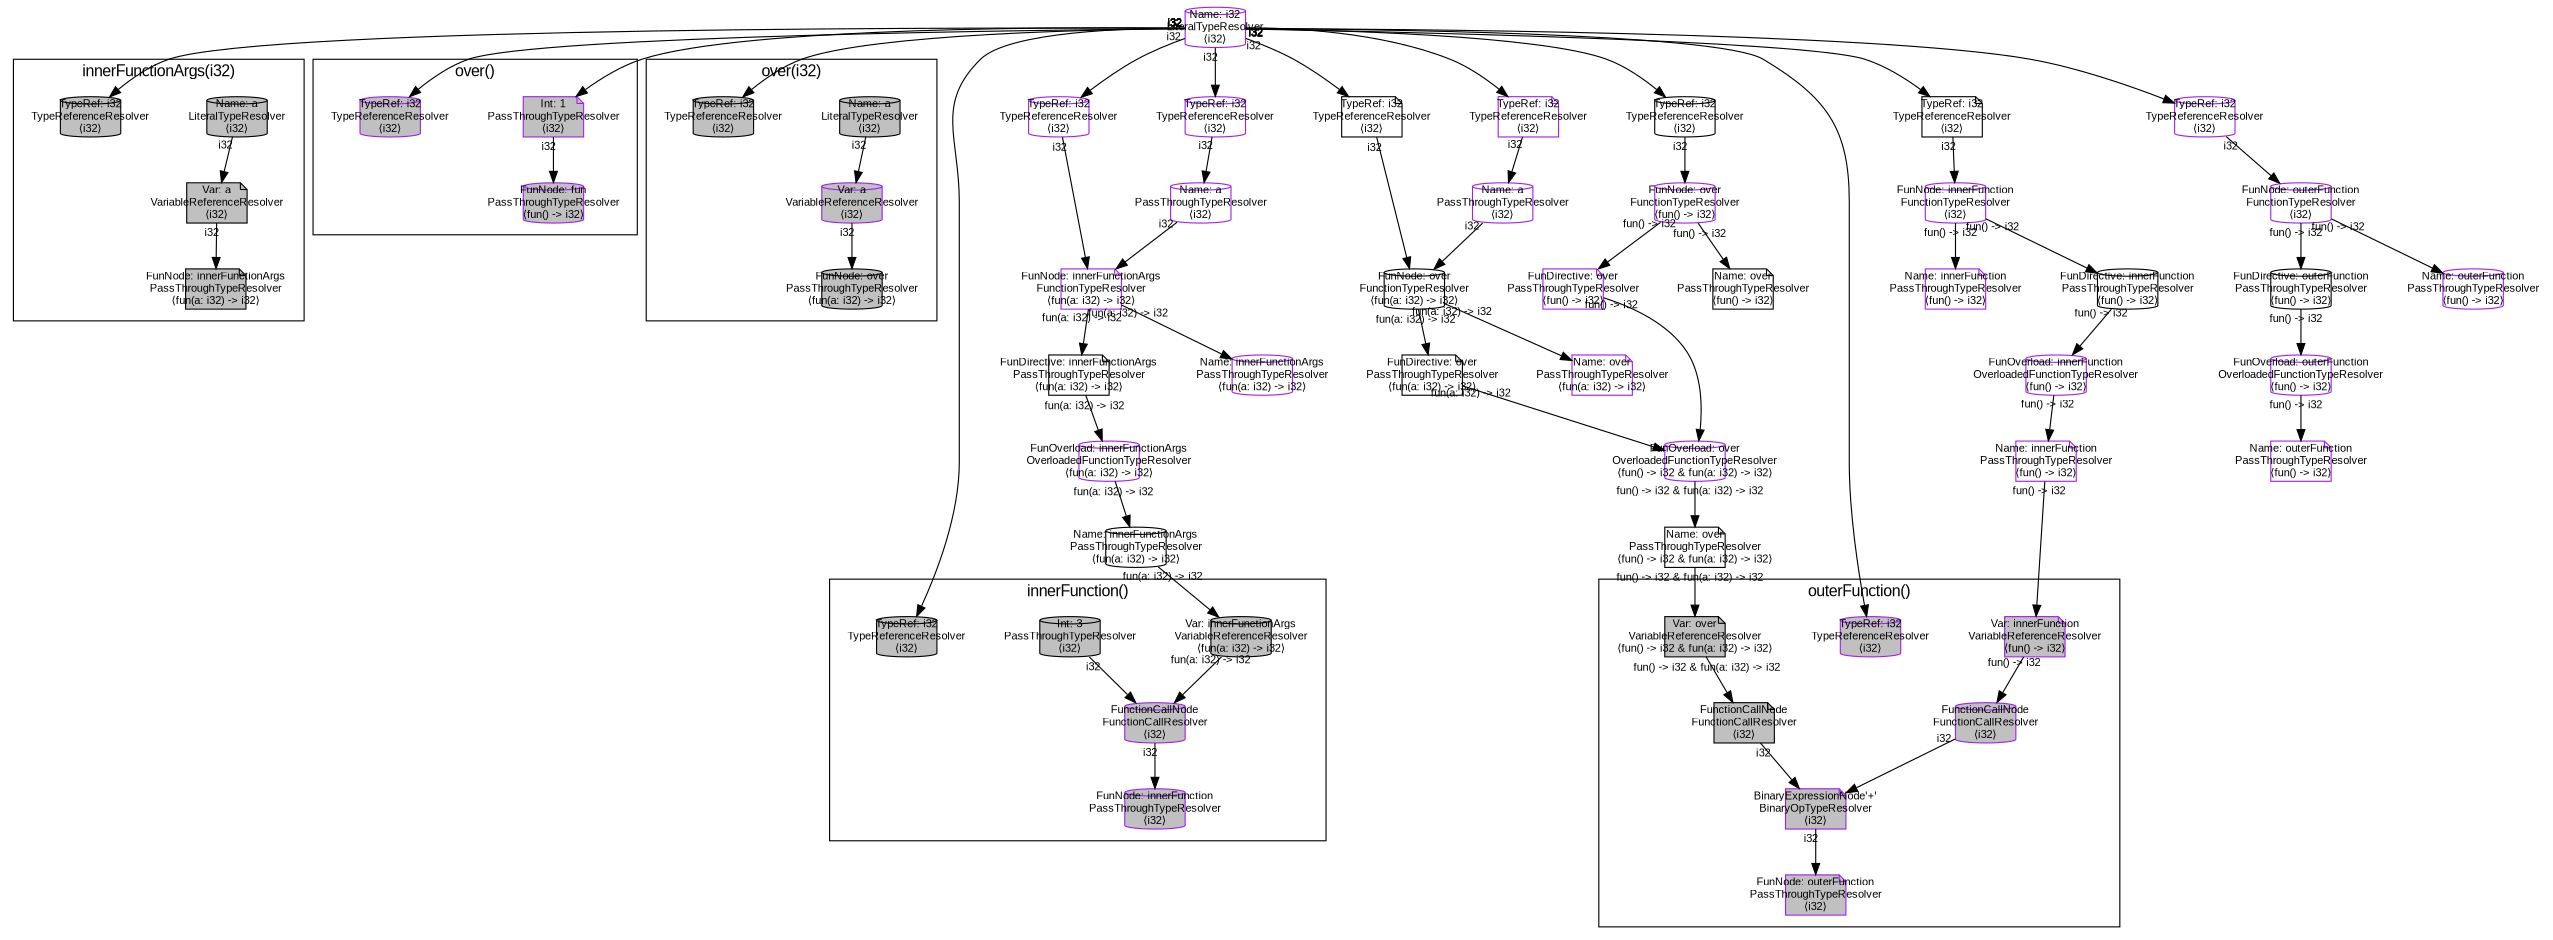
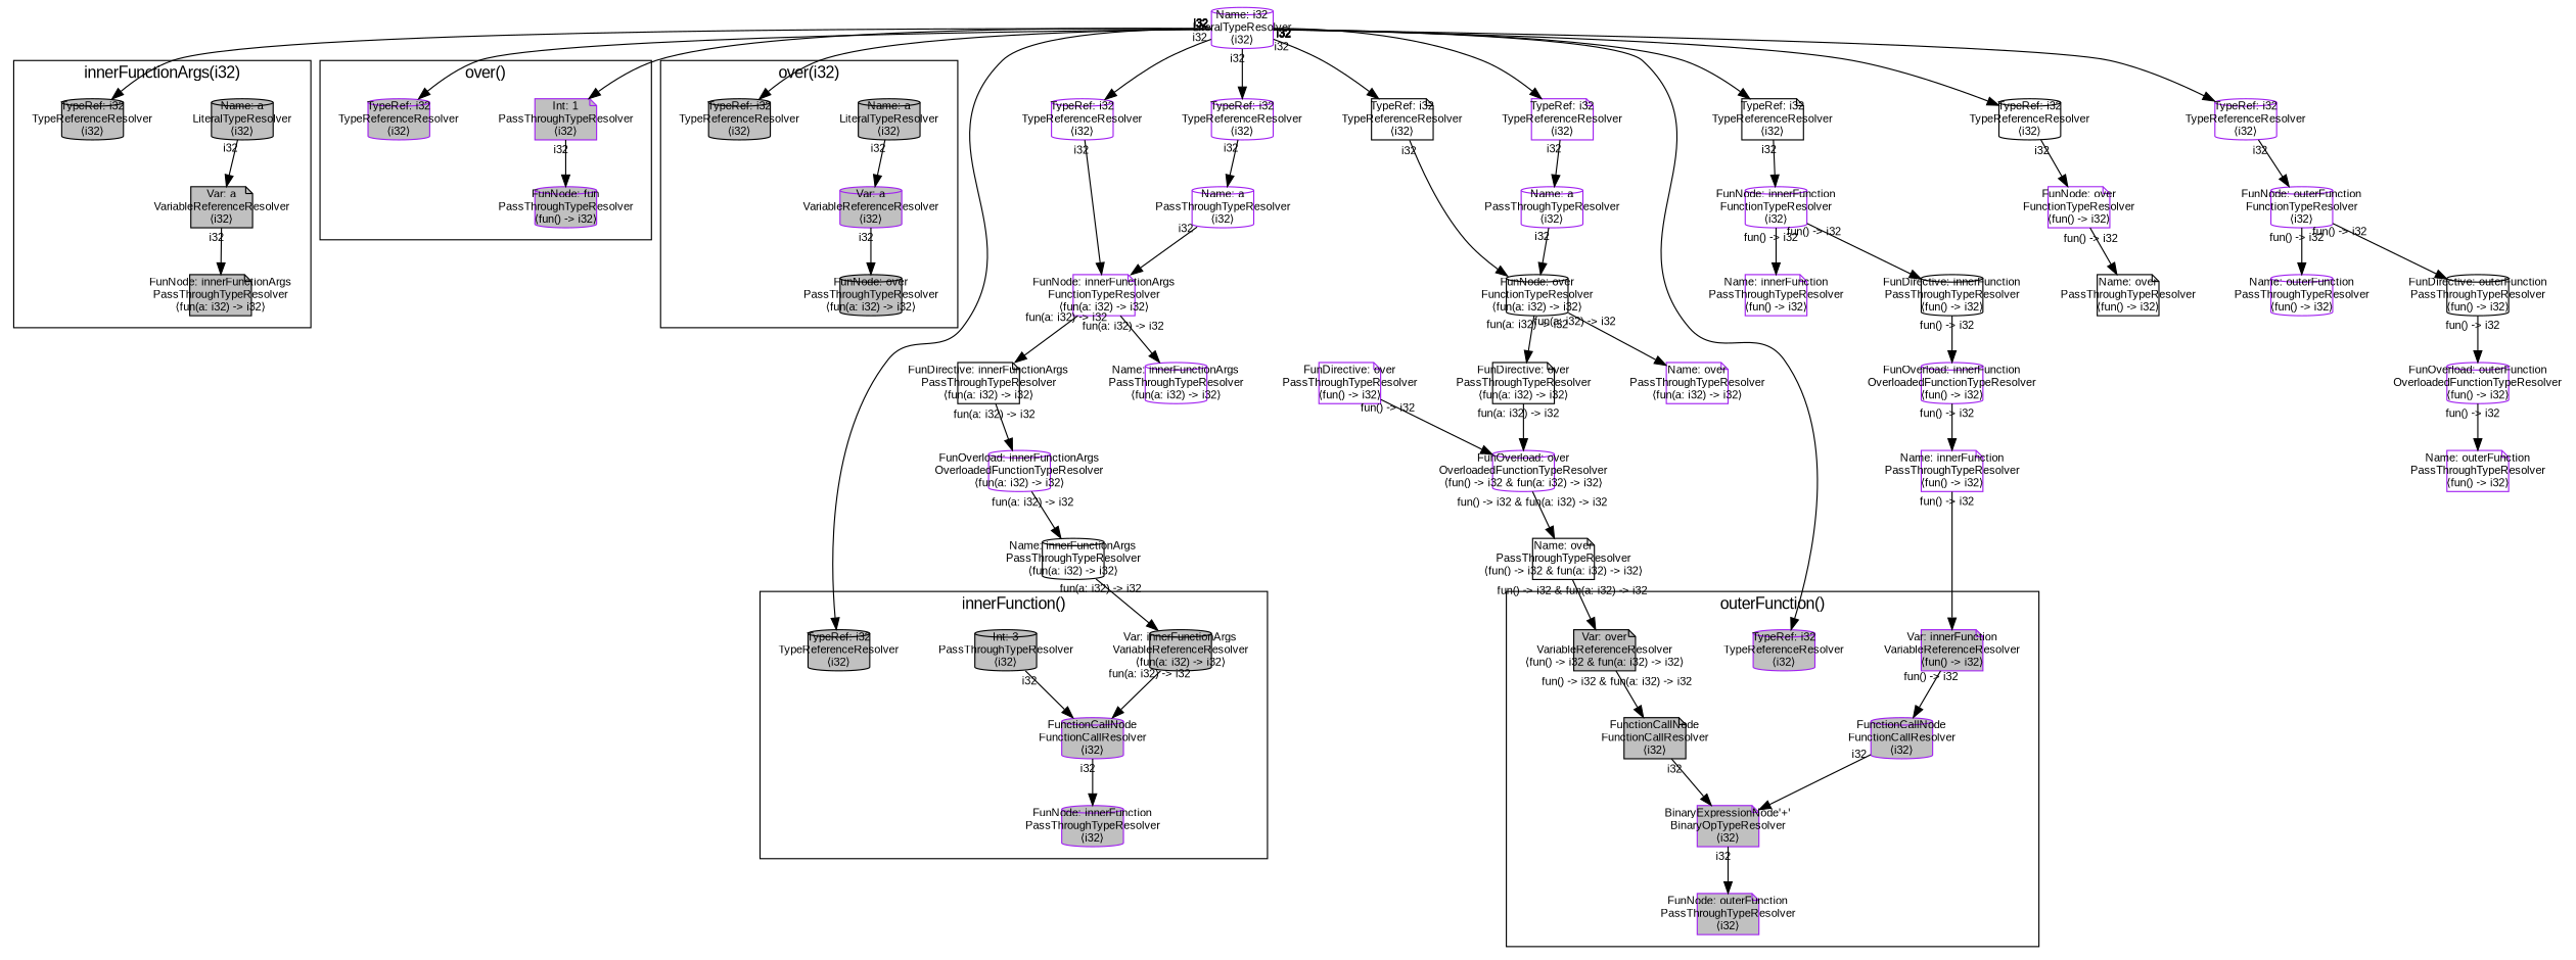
  digraph {
    fontname="Liberation Sans"
    node [color=purple fixedsize=shape fontname="Liberation Sans" fontsize=10 shape=cylinder]
    edge [color=black fontname="Liberation Sans" fontsize=10 labeldistance=1 taillabel=i32]
    n1 [color=black fillcolor=grey label="Name: a\nLiteralTypeResolver\n⟨i32⟩" style=filled]
    n2 [color=black fillcolor=grey label="Var: a\nVariableReferenceResolver\n⟨i32⟩" shape=note style=filled]
    n3 [color=black fillcolor=grey label="FunNode: innerFunctionArgs\nPassThroughTypeResolver\n⟨fun(a: i32) -> i32⟩" shape=note style=filled]
    n4 [color=black fillcolor=grey label="TypeRef: i32\nTypeReferenceResolver\n⟨i32⟩" style=filled]
    n5 [fillcolor=grey label="FunctionCallNode\nFunctionCallResolver\n⟨i32⟩" style=filled]
    n6 [fillcolor=grey label="FunNode: innerFunction\nPassThroughTypeResolver\n⟨i32⟩" style=filled]
    n7 [color=black fillcolor=grey label="Var: innerFunctionArgs\nVariableReferenceResolver\n⟨fun(a: i32) -> i32⟩" style=filled]
    n8 [color=black fillcolor=grey label="Int: 3\nPassThroughTypeResolver\n⟨i32⟩" style=filled]
    n9 [color=black fillcolor=grey label="TypeRef: i32\nTypeReferenceResolver\n⟨i32⟩" style=filled]
    n10 [fillcolor=grey label="Int: 1\nPassThroughTypeResolver\n⟨i32⟩" shape=note style=filled]
    n11 [fillcolor=grey label="FunNode: fun\nPassThroughTypeResolver\n⟨fun() -> i32⟩" style=filled]
    n12 [fillcolor=grey label="TypeRef: i32\nTypeReferenceResolver\n⟨i32⟩" style=filled]
    n13 [color=black fillcolor=grey label="Name: a\nLiteralTypeResolver\n⟨i32⟩" style=filled]
    n14 [fillcolor=grey label="Var: a\nVariableReferenceResolver\n⟨i32⟩" style=filled]
    n15 [color=black fillcolor=grey label="FunNode: over\nPassThroughTypeResolver\n⟨fun(a: i32) -> i32⟩" style=filled]
    n16 [color=black fillcolor=grey label="TypeRef: i32\nTypeReferenceResolver\n⟨i32⟩" style=filled]
    n17 [fillcolor=grey label="BinaryExpressionNode'+'\nBinaryOpTypeResolver\n⟨i32⟩" shape=note style=filled]
    n18 [fillcolor=grey label="FunNode: outerFunction\nPassThroughTypeResolver\n⟨i32⟩" shape=note style=filled]
    n19 [fillcolor=grey label="FunctionCallNode\nFunctionCallResolver\n⟨i32⟩" style=filled]
    n20 [fillcolor=grey label="Var: innerFunction\nVariableReferenceResolver\n⟨fun() -> i32⟩" shape=note style=filled]
    n21 [color=black fillcolor=grey label="FunctionCallNode\nFunctionCallResolver\n⟨i32⟩" shape=note style=filled]
    n22 [color=black fillcolor=grey label="Var: over\nVariableReferenceResolver\n⟨fun() -> i32 & fun(a: i32) -> i32⟩" shape=note style=filled]
    n23 [fillcolor=grey label="TypeRef: i32\nTypeReferenceResolver\n⟨i32⟩" style=filled]
    n24 [label="Name: i32\nLiteralTypeResolver\n⟨i32⟩"]
    n25 [label="TypeRef: i32\nTypeReferenceResolver\n⟨i32⟩"]
    n26 [label="TypeRef: i32\nTypeReferenceResolver\n⟨i32⟩"]
    n27 [color=black label="TypeRef: i32\nTypeReferenceResolver\n⟨i32⟩" shape=note]
    n28 [color=black label="TypeRef: i32\nTypeReferenceResolver\n⟨i32⟩"]
    n29 [label="TypeRef: i32\nTypeReferenceResolver\n⟨i32⟩" shape=note]
    n30 [color=black label="TypeRef: i32\nTypeReferenceResolver\n⟨i32⟩" shape=note]
    n31 [label="TypeRef: i32\nTypeReferenceResolver\n⟨i32⟩"]
    n32 [label="Name: a\nPassThroughTypeResolver\n⟨i32⟩"]
    n33 [label="FunNode: innerFunctionArgs\nFunctionTypeResolver\n⟨fun(a: i32) -> i32⟩" shape=note]
    n34 [label="FunNode: innerFunction\nFunctionTypeResolver\n⟨i32⟩"]
-   n35 [label="FunNode: over\nFunctionTypeResolver\n⟨fun() -> i32⟩"]
+   n35 [label="FunNode: over\nFunctionTypeResolver\n⟨fun() -> i32⟩" shape=note]
    n36 [label="Name: a\nPassThroughTypeResolver\n⟨i32⟩"]
    n37 [color=black label="FunNode: over\nFunctionTypeResolver\n⟨fun(a: i32) -> i32⟩"]
    n38 [label="FunNode: outerFunction\nFunctionTypeResolver\n⟨i32⟩"]
    n39 [label="FunOverload: innerFunctionArgs\nOverloadedFunctionTypeResolver\n⟨fun(a: i32) -> i32⟩"]
    n40 [color=black label="Name: innerFunctionArgs\nPassThroughTypeResolver\n⟨fun(a: i32) -> i32⟩"]
    n41 [color=black label="FunDirective: innerFunctionArgs\nPassThroughTypeResolver\n⟨fun(a: i32) -> i32⟩" shape=note]
    n42 [label="Name: innerFunctionArgs\nPassThroughTypeResolver\n⟨fun(a: i32) -> i32⟩"]
    n43 [label="FunOverload: innerFunction\nOverloadedFunctionTypeResolver\n⟨fun() -> i32⟩"]
    n44 [label="Name: innerFunction\nPassThroughTypeResolver\n⟨fun() -> i32⟩" shape=note]
    n45 [color=black label="FunDirective: innerFunction\nPassThroughTypeResolver\n⟨fun() -> i32⟩"]
    n46 [label="Name: innerFunction\nPassThroughTypeResolver\n⟨fun() -> i32⟩" shape=note]
    n47 [label="FunOverload: over\nOverloadedFunctionTypeResolver\n⟨fun() -> i32 & fun(a: i32) -> i32⟩"]
    n48 [color=black label="Name: over\nPassThroughTypeResolver\n⟨fun() -> i32 & fun(a: i32) -> i32⟩" shape=note]
    n49 [label="FunDirective: over\nPassThroughTypeResolver\n⟨fun() -> i32⟩" shape=note]
    n50 [color=black label="Name: over\nPassThroughTypeResolver\n⟨fun() -> i32⟩" shape=note]
    n51 [color=black label="FunDirective: over\nPassThroughTypeResolver\n⟨fun(a: i32) -> i32⟩" shape=note]
    n52 [label="Name: over\nPassThroughTypeResolver\n⟨fun(a: i32) -> i32⟩" shape=note]
    n53 [label="FunOverload: outerFunction\nOverloadedFunctionTypeResolver\n⟨fun() -> i32⟩"]
    n54 [label="Name: outerFunction\nPassThroughTypeResolver\n⟨fun() -> i32⟩" shape=note]
    n55 [color=black label="FunDirective: outerFunction\nPassThroughTypeResolver\n⟨fun() -> i32⟩"]
    n56 [label="Name: outerFunction\nPassThroughTypeResolver\n⟨fun() -> i32⟩"]
    subgraph cluster_1 {
      label="innerFunctionArgs(i32)"
      n1
      n2
      n3
      n4
    }
    subgraph cluster_2 {
      label="innerFunction()"
      n5
      n6
      n7
      n8
      n9
    }
    subgraph cluster_3 {
      label="over()"
      n10
      n11
      n12
    }
    subgraph cluster_4 {
      label="over(i32)"
      n13
      n14
      n15
      n16
    }
    subgraph cluster_5 {
      label="outerFunction()"
      n17
      n18
      n19
      n20
      n21
      n22
      n23
    }
    n1 -> n2
    n2 -> n3
    n5 -> n6
    n7 -> n5 [taillabel="fun(a: i32) -> i32"]
    n8 -> n5
    n10 -> n11
    n13 -> n14
    n14 -> n15
    n17 -> n18
    n19 -> n17
    n20 -> n19 [taillabel="fun() -> i32"]
    n21 -> n17
    n22 -> n21 [taillabel="fun() -> i32 & fun(a: i32) -> i32"]
    n24 -> n4
    n24 -> n9
    n24 -> n10
    n24 -> n12
    n24 -> n16
    n24 -> n23
    n24 -> n25
    n24 -> n26
    n24 -> n27
    n24 -> n28
    n24 -> n29
    n24 -> n30
    n24 -> n31
    n25 -> n32
    n26 -> n33
    n27 -> n34
    n28 -> n35
    n29 -> n36
    n30 -> n37
    n31 -> n38
    n32 -> n33
    n33 -> n41 [taillabel="fun(a: i32) -> i32"]
    n33 -> n42 [taillabel="fun(a: i32) -> i32"]
    n34 -> n45 [taillabel="fun() -> i32"]
    n34 -> n46 [taillabel="fun() -> i32"]
-   n35 -> n49 [taillabel="fun() -> i32"]
    n35 -> n50 [taillabel="fun() -> i32"]
    n36 -> n37
    n37 -> n51 [taillabel="fun(a: i32) -> i32"]
    n37 -> n52 [taillabel="fun(a: i32) -> i32"]
    n38 -> n55 [taillabel="fun() -> i32"]
    n38 -> n56 [taillabel="fun() -> i32"]
    n39 -> n40 [taillabel="fun(a: i32) -> i32"]
    n40 -> n7 [taillabel="fun(a: i32) -> i32"]
    n41 -> n39 [taillabel="fun(a: i32) -> i32"]
    n43 -> n44 [taillabel="fun() -> i32"]
    n44 -> n20 [taillabel="fun() -> i32"]
    n45 -> n43 [taillabel="fun() -> i32"]
    n47 -> n48 [taillabel="fun() -> i32 & fun(a: i32) -> i32"]
    n48 -> n22 [taillabel="fun() -> i32 & fun(a: i32) -> i32"]
    n49 -> n47 [taillabel="fun() -> i32"]
    n51 -> n47 [taillabel="fun(a: i32) -> i32"]
    n53 -> n54 [taillabel="fun() -> i32"]
    n55 -> n53 [taillabel="fun() -> i32"]
  }
